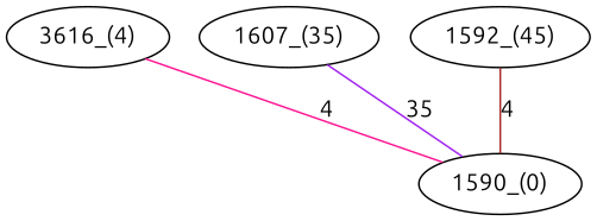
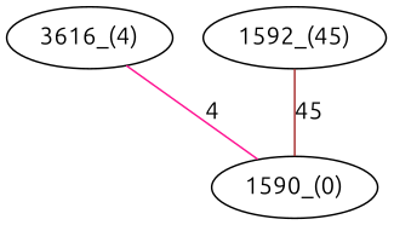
  graph {
    fontname=Ubuntu
    node [fontname=Ubuntu]
    edge [fontname=Ubuntu style=solid]
    "1590_(0)" [COORDINATE_X=0.1284797707267451 COORDINATE_Y=0.23634998132507645 weight=0]
    n2 [COORDINATE_X=0.16751581751291889 COORDINATE_Y=0.2721977030247935 label="3616_(4)" weight=4]
-   "1607_(35)" [COORDINATE_X=0.1172618710934088 COORDINATE_Y=0.14258345546454565 weight=35]
    "1592_(45)" [COORDINATE_X=0.21531785281988314 COORDINATE_Y=0.2563022831122189 weight=45]
    n2 -- "1590_(0)" [color=deeppink label=4 weight=4]
-   "1607_(35)" -- "1590_(0)" [color=purple label=35 weight=35]
-   "1592_(45)" -- "1590_(0)" [color=brown label=4 weight=45]
+   "1592_(45)" -- "1590_(0)" [color=brown label=45 weight=45]
  }
